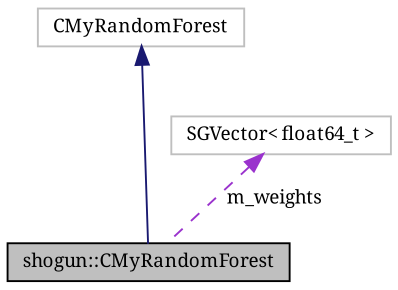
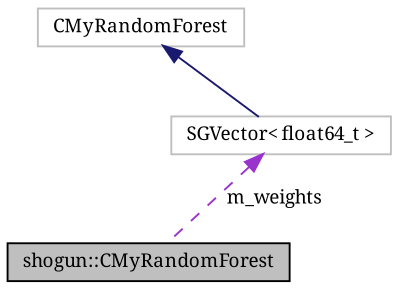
  digraph {
    fontname="Noto Serif"
    node [color=grey75 fillcolor=white fontname="Noto Serif" fontsize=10 shape=record style=filled]
    edge [dir=back fontname="Noto Serif" fontsize=10 labelfontname=Helvetica labelfontsize=10]
    n1 [color=black fillcolor=grey75 fontcolor=black height=0.2 label="shogun::CMyRandomForest" width=0.4]
    n2 [height=0.2 label=CMyRandomForest width=0.4]
    n3 [height=0.2 label="SGVector\< float64_t \>" width=0.4]
-   n2 -> n1 [color=midnightblue style=solid]
+   n2 -> n3 [color=midnightblue style=solid]
    n3 -> n1 [color=darkorchid3 label=" m_weights" style=dashed]
  }
